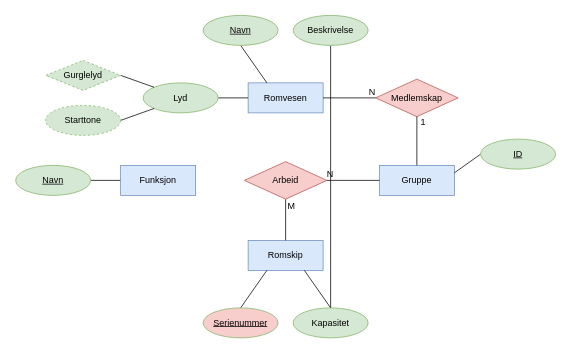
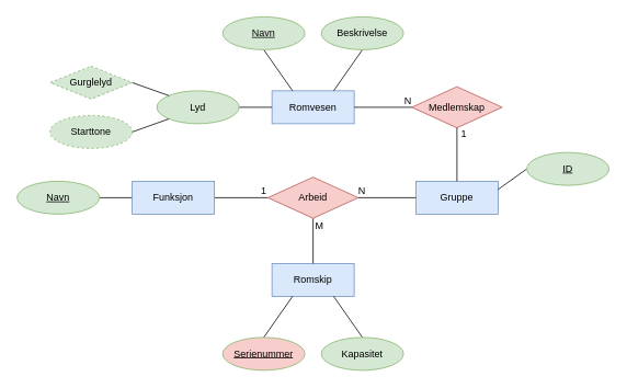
  <mxCell id="0" />
  <mxCell id="1" parent="0" />
  <mxCell id="2" value="Romvesen" style="whiteSpace=wrap;html=1;align=center;fillColor=#dae8fc;strokeColor=#6c8ebf;" parent="1" vertex="1"><mxGeometry x="330" y="110" width="100" height="40" as="geometry" /></mxCell>
  <mxCell id="3" style="edgeStyle=none;rounded=0;orthogonalLoop=1;jettySize=auto;html=1;exitX=0.5;exitY=1;exitDx=0;exitDy=0;entryX=0.25;entryY=0;entryDx=0;entryDy=0;endArrow=none;endFill=0;" parent="1" source="4" target="2" edge="1"><mxGeometry relative="1" as="geometry" /></mxCell>
  <mxCell id="4" value="Navn" style="ellipse;whiteSpace=wrap;html=1;align=center;fontStyle=4;fillColor=#d5e8d4;strokeColor=#82b366;" parent="1" vertex="1"><mxGeometry x="270" y="20" width="100" height="40" as="geometry" /></mxCell>
- <mxCell id="5" style="edgeStyle=none;rounded=0;orthogonalLoop=1;jettySize=auto;html=1;exitX=0.5;exitY=1;exitDx=0;exitDy=0;endArrow=none;endFill=0;" parent="1" source="6" target="19" edge="1"><mxGeometry relative="1" as="geometry" /></mxCell>
+ <mxCell id="5" style="edgeStyle=none;rounded=0;orthogonalLoop=1;jettySize=auto;html=1;exitX=0.5;exitY=1;exitDx=0;exitDy=0;entryX=0.75;entryY=0;entryDx=0;entryDy=0;endArrow=none;endFill=0;" parent="1" source="6" target="2" edge="1"><mxGeometry relative="1" as="geometry" /></mxCell>
  <mxCell id="6" value="Beskrivelse" style="ellipse;whiteSpace=wrap;html=1;align=center;fillColor=#d5e8d4;strokeColor=#82b366;" parent="1" vertex="1"><mxGeometry x="390" y="20" width="100" height="40" as="geometry" /></mxCell>
  <mxCell id="7" value="Medlemskap" style="shape=rhombus;perimeter=rhombusPerimeter;whiteSpace=wrap;html=1;align=center;fillColor=#f8cecc;strokeColor=#b85450;" parent="1" vertex="1"><mxGeometry x="500" y="105" width="110" height="50" as="geometry" /></mxCell>
  <mxCell id="8" value="" style="endArrow=none;html=1;rounded=0;entryX=0;entryY=0.5;entryDx=0;entryDy=0;exitX=1;exitY=0.5;exitDx=0;exitDy=0;" parent="1" source="2" target="7" edge="1"><mxGeometry relative="1" as="geometry"><mxPoint x="360" y="230" as="sourcePoint" /><mxPoint x="520" y="230" as="targetPoint" /></mxGeometry></mxCell>
  <mxCell id="9" value="N" style="resizable=0;html=1;align=right;verticalAlign=bottom;" parent="8" connectable="0" vertex="1"><mxGeometry x="1" relative="1" as="geometry" /></mxCell>
  <mxCell id="10" value="Gruppe" style="whiteSpace=wrap;html=1;align=center;fillColor=#dae8fc;strokeColor=#6c8ebf;" parent="1" vertex="1"><mxGeometry x="505" y="220" width="100" height="40" as="geometry" /></mxCell>
  <mxCell id="11" value="" style="endArrow=none;html=1;rounded=0;entryX=0.5;entryY=1;entryDx=0;entryDy=0;exitX=0.5;exitY=0;exitDx=0;exitDy=0;" parent="1" source="10" target="7" edge="1"><mxGeometry relative="1" as="geometry"><mxPoint x="310" y="240" as="sourcePoint" /><mxPoint x="470" y="240" as="targetPoint" /></mxGeometry></mxCell>
  <mxCell id="12" value="1" style="resizable=0;html=1;align=right;verticalAlign=bottom;" parent="11" connectable="0" vertex="1"><mxGeometry x="1" relative="1" as="geometry"><mxPoint x="12" y="16" as="offset" /></mxGeometry></mxCell>
  <mxCell id="13" style="edgeStyle=none;rounded=0;orthogonalLoop=1;jettySize=auto;html=1;exitX=0;exitY=0.5;exitDx=0;exitDy=0;entryX=1;entryY=0.25;entryDx=0;entryDy=0;endArrow=none;endFill=0;" parent="1" source="14" target="10" edge="1"><mxGeometry relative="1" as="geometry" /></mxCell>
  <mxCell id="14" value="ID" style="ellipse;whiteSpace=wrap;html=1;align=center;fontStyle=4;fillColor=#d5e8d4;strokeColor=#82b366;" parent="1" vertex="1"><mxGeometry x="640" y="185" width="100" height="40" as="geometry" /></mxCell>
  <mxCell id="15" value="Romskip" style="whiteSpace=wrap;html=1;align=center;fillColor=#dae8fc;strokeColor=#6c8ebf;" parent="1" vertex="1"><mxGeometry x="330" y="320" width="100" height="40" as="geometry" /></mxCell>
  <mxCell id="16" style="edgeStyle=none;rounded=0;orthogonalLoop=1;jettySize=auto;html=1;exitX=0.5;exitY=0;exitDx=0;exitDy=0;entryX=0.25;entryY=1;entryDx=0;entryDy=0;endArrow=none;endFill=0;" parent="1" source="17" target="15" edge="1"><mxGeometry relative="1" as="geometry" /></mxCell>
  <mxCell id="17" value="Serienummer" style="ellipse;whiteSpace=wrap;html=1;align=center;fontStyle=4;fillColor=#f8cecc;strokeColor=#82b366;" parent="1" vertex="1"><mxGeometry x="270" y="410" width="100" height="40" as="geometry" /></mxCell>
  <mxCell id="18" style="edgeStyle=none;rounded=0;orthogonalLoop=1;jettySize=auto;html=1;exitX=0.5;exitY=0;exitDx=0;exitDy=0;entryX=0.75;entryY=1;entryDx=0;entryDy=0;endArrow=none;endFill=0;" parent="1" source="19" target="15" edge="1"><mxGeometry relative="1" as="geometry" /></mxCell>
  <mxCell id="19" value="Kapasitet" style="ellipse;whiteSpace=wrap;html=1;align=center;fillColor=#d5e8d4;strokeColor=#82b366;" parent="1" vertex="1"><mxGeometry x="390" y="410" width="100" height="40" as="geometry" /></mxCell>
+ <mxCell id="20" value="" style="endArrow=none;html=1;rounded=0;exitX=0;exitY=0.5;exitDx=0;exitDy=0;entryX=1;entryY=0.5;entryDx=0;entryDy=0;" parent="1" source="24" target="28" edge="1"><mxGeometry relative="1" as="geometry"><mxPoint x="320" y="240" as="sourcePoint" /><mxPoint x="260" y="240" as="targetPoint" /></mxGeometry></mxCell>
+ <mxCell id="21" value="1" style="resizable=0;html=1;align=left;verticalAlign=bottom;" parent="20" connectable="0" vertex="1"><mxGeometry x="-1" relative="1" as="geometry"><mxPoint x="-10" as="offset" /></mxGeometry></mxCell>
  <mxCell id="22" value="" style="endArrow=none;html=1;rounded=0;entryX=0.5;entryY=0;entryDx=0;entryDy=0;exitX=0.5;exitY=1;exitDx=0;exitDy=0;" parent="1" source="24" target="15" edge="1"><mxGeometry relative="1" as="geometry"><mxPoint x="-50" y="340" as="sourcePoint" /><mxPoint x="210" y="310" as="targetPoint" /></mxGeometry></mxCell>
  <mxCell id="23" value="M" style="resizable=0;html=1;align=right;verticalAlign=bottom;" parent="22" connectable="0" vertex="1"><mxGeometry x="1" relative="1" as="geometry"><mxPoint x="13" y="-37" as="offset" /></mxGeometry></mxCell>
  <mxCell id="24" value="Arbeid" style="shape=rhombus;perimeter=rhombusPerimeter;whiteSpace=wrap;html=1;align=center;fillColor=#f8cecc;strokeColor=#b85450;" parent="1" vertex="1"><mxGeometry x="325" y="215" width="110" height="50" as="geometry" /></mxCell>
  <mxCell id="25" value="" style="endArrow=none;html=1;rounded=0;entryX=1;entryY=0.5;entryDx=0;entryDy=0;exitX=0;exitY=0.5;exitDx=0;exitDy=0;" parent="1" source="10" target="24" edge="1"><mxGeometry relative="1" as="geometry"><mxPoint x="450" y="290" as="sourcePoint" /><mxPoint x="610" y="290" as="targetPoint" /></mxGeometry></mxCell>
  <mxCell id="26" value="N" style="resizable=0;html=1;align=right;verticalAlign=bottom;" parent="25" connectable="0" vertex="1"><mxGeometry x="1" relative="1" as="geometry"><mxPoint x="9" as="offset" /></mxGeometry></mxCell>
  <mxCell id="27" style="rounded=0;orthogonalLoop=1;jettySize=auto;html=1;exitX=0;exitY=0.5;exitDx=0;exitDy=0;entryX=1;entryY=0.5;entryDx=0;entryDy=0;endArrow=none;endFill=0;" edge="1" parent="1" source="28" target="29"><mxGeometry relative="1" as="geometry" /></mxCell>
  <mxCell id="28" value="Funksjon" style="whiteSpace=wrap;html=1;align=center;fillColor=#dae8fc;strokeColor=#6c8ebf;" vertex="1" parent="1"><mxGeometry x="160" y="220" width="100" height="40" as="geometry" /></mxCell>
  <mxCell id="29" value="Navn" style="ellipse;whiteSpace=wrap;html=1;align=center;fontStyle=4;fillColor=#d5e8d4;strokeColor=#82b366;" vertex="1" parent="1"><mxGeometry x="20" y="220" width="100" height="40" as="geometry" /></mxCell>
  <mxCell id="30" style="edgeStyle=none;rounded=0;orthogonalLoop=1;jettySize=auto;html=1;exitX=1;exitY=0.5;exitDx=0;exitDy=0;entryX=0;entryY=0.5;entryDx=0;entryDy=0;endArrow=none;endFill=0;" edge="1" parent="1" source="31" target="2"><mxGeometry relative="1" as="geometry" /></mxCell>
  <mxCell id="31" value="Lyd" style="ellipse;whiteSpace=wrap;html=1;align=center;fillColor=#d5e8d4;strokeColor=#82b366;" vertex="1" parent="1"><mxGeometry x="190" y="110" width="100" height="40" as="geometry" /></mxCell>
  <mxCell id="32" style="edgeStyle=none;rounded=0;orthogonalLoop=1;jettySize=auto;html=1;exitX=1;exitY=0.5;exitDx=0;exitDy=0;entryX=0;entryY=0;entryDx=0;entryDy=0;endArrow=none;endFill=0;" edge="1" parent="1" source="33" target="31"><mxGeometry relative="1" as="geometry" /></mxCell>
  <mxCell id="33" value="Gurglelyd" style="rhombus;whiteSpace=wrap;html=1;align=center;dashed=1;fillColor=#d5e8d4;strokeColor=#82b366;" vertex="1" parent="1"><mxGeometry x="60" y="80" width="100" height="40" as="geometry" /></mxCell>
  <mxCell id="34" style="edgeStyle=none;rounded=0;orthogonalLoop=1;jettySize=auto;html=1;exitX=1;exitY=0.5;exitDx=0;exitDy=0;entryX=0;entryY=1;entryDx=0;entryDy=0;endArrow=none;endFill=0;" edge="1" parent="1" source="35" target="31"><mxGeometry relative="1" as="geometry" /></mxCell>
  <mxCell id="35" value="Starttone" style="ellipse;whiteSpace=wrap;html=1;align=center;dashed=1;fillColor=#d5e8d4;strokeColor=#82b366;" vertex="1" parent="1"><mxGeometry x="60" y="140" width="100" height="40" as="geometry" /></mxCell>
